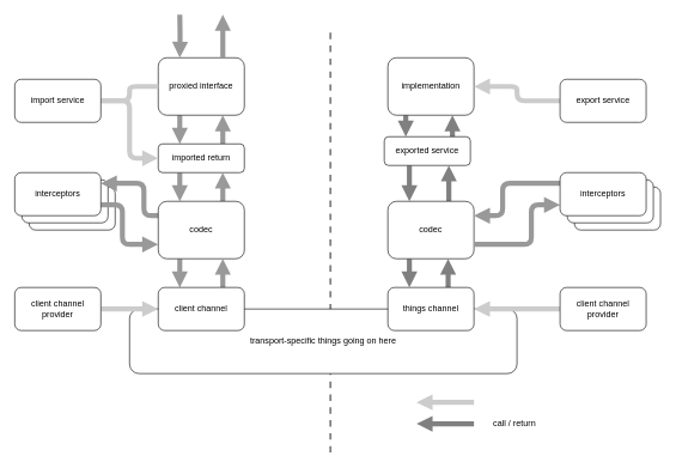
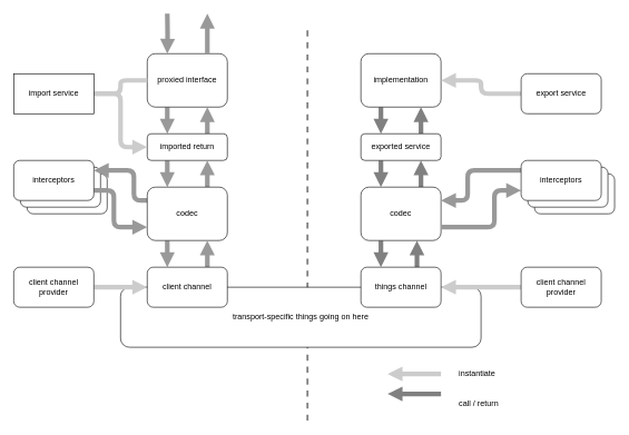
  <mxCell id="0" />
  <mxCell id="1" parent="0" />
  <mxCell id="2" value="" style="endArrow=none;dashed=1;html=1;strokeColor=#808080;strokeWidth=3;" edge="1" parent="1"><mxGeometry width="50" height="50" relative="1" as="geometry"><mxPoint x="460" y="630" as="sourcePoint" /><mxPoint x="460" y="40" as="targetPoint" /></mxGeometry></mxCell>
  <mxCell id="3" value="transport-specific things going on here" style="rounded=1;whiteSpace=wrap;html=1;" vertex="1" parent="1"><mxGeometry x="180" y="430" width="540" height="90" as="geometry" /></mxCell>
  <mxCell id="4" value="interceptors" style="rounded=1;whiteSpace=wrap;html=1;" vertex="1" parent="1"><mxGeometry x="40" y="260" width="120" height="60" as="geometry" /></mxCell>
  <mxCell id="5" value="interceptors" style="rounded=1;whiteSpace=wrap;html=1;" vertex="1" parent="1"><mxGeometry x="30" y="250" width="120" height="60" as="geometry" /></mxCell>
  <mxCell id="6" style="edgeStyle=orthogonalEdgeStyle;rounded=1;orthogonalLoop=1;jettySize=auto;html=1;exitX=0.25;exitY=1;exitDx=0;exitDy=0;entryX=0.25;entryY=0;entryDx=0;entryDy=0;endArrow=block;endFill=1;endSize=4;strokeColor=#999999;strokeWidth=7;" edge="1" parent="1" source="7" target="12"><mxGeometry relative="1" as="geometry" /></mxCell>
  <mxCell id="7" value="proxied interface" style="rounded=1;whiteSpace=wrap;html=1;" vertex="1" parent="1"><mxGeometry x="220" y="80" width="120" height="80" as="geometry" /></mxCell>
  <mxCell id="8" style="edgeStyle=elbowEdgeStyle;rounded=1;orthogonalLoop=1;jettySize=auto;html=1;entryX=0.25;entryY=0;entryDx=0;entryDy=0;endArrow=block;endFill=1;endSize=4;strokeColor=#808080;strokeWidth=7;" edge="1" parent="1" source="9" target="33"><mxGeometry relative="1" as="geometry" /></mxCell>
  <mxCell id="9" value="implementation" style="rounded=1;whiteSpace=wrap;html=1;" vertex="1" parent="1"><mxGeometry x="540" y="80" width="120" height="80" as="geometry" /></mxCell>
  <mxCell id="10" style="edgeStyle=orthogonalEdgeStyle;rounded=1;orthogonalLoop=1;jettySize=auto;html=1;entryX=0.75;entryY=1;entryDx=0;entryDy=0;endArrow=block;endFill=1;endSize=4;strokeColor=#999999;strokeWidth=7;exitX=0.75;exitY=0;exitDx=0;exitDy=0;" edge="1" parent="1" source="12" target="7"><mxGeometry relative="1" as="geometry" /></mxCell>
  <mxCell id="11" style="edgeStyle=orthogonalEdgeStyle;rounded=1;orthogonalLoop=1;jettySize=auto;html=1;entryX=0.25;entryY=0;entryDx=0;entryDy=0;endArrow=block;endFill=1;endSize=4;strokeColor=#999999;strokeWidth=7;exitX=0.25;exitY=1;exitDx=0;exitDy=0;" edge="1" parent="1" source="12" target="16"><mxGeometry relative="1" as="geometry" /></mxCell>
  <mxCell id="12" value="imported return" style="rounded=1;whiteSpace=wrap;html=1;" vertex="1" parent="1"><mxGeometry x="220" y="200" width="120" height="40" as="geometry" /></mxCell>
  <mxCell id="13" style="edgeStyle=elbowEdgeStyle;rounded=1;orthogonalLoop=1;jettySize=auto;html=1;entryX=1;entryY=0.25;entryDx=0;entryDy=0;strokeColor=#999999;strokeWidth=7;endSize=4;endArrow=block;endFill=1;exitX=0;exitY=0.25;exitDx=0;exitDy=0;" edge="1" parent="1" source="16" target="18"><mxGeometry relative="1" as="geometry"><Array as="points"><mxPoint x="200" y="270" /></Array></mxGeometry></mxCell>
  <mxCell id="14" style="edgeStyle=orthogonalEdgeStyle;rounded=1;orthogonalLoop=1;jettySize=auto;html=1;entryX=0.75;entryY=1;entryDx=0;entryDy=0;endArrow=block;endFill=1;endSize=4;strokeColor=#999999;strokeWidth=7;exitX=0.75;exitY=0;exitDx=0;exitDy=0;" edge="1" parent="1" source="16" target="12"><mxGeometry relative="1" as="geometry" /></mxCell>
  <mxCell id="15" style="edgeStyle=orthogonalEdgeStyle;rounded=1;orthogonalLoop=1;jettySize=auto;html=1;entryX=0.25;entryY=0;entryDx=0;entryDy=0;endArrow=block;endFill=1;endSize=4;strokeColor=#999999;strokeWidth=7;exitX=0.25;exitY=1;exitDx=0;exitDy=0;" edge="1" parent="1" source="16" target="22"><mxGeometry relative="1" as="geometry" /></mxCell>
  <mxCell id="16" value="codec" style="rounded=1;whiteSpace=wrap;html=1;" vertex="1" parent="1"><mxGeometry x="220" y="280" width="120" height="80" as="geometry" /></mxCell>
  <mxCell id="17" style="edgeStyle=orthogonalEdgeStyle;rounded=1;orthogonalLoop=1;jettySize=auto;html=1;entryX=0;entryY=0.75;entryDx=0;entryDy=0;endArrow=block;endFill=1;endSize=4;strokeColor=#999999;strokeWidth=7;exitX=1;exitY=0.75;exitDx=0;exitDy=0;" edge="1" parent="1" source="18" target="16"><mxGeometry relative="1" as="geometry"><Array as="points"><mxPoint x="170" y="285" /><mxPoint x="170" y="340" /></Array></mxGeometry></mxCell>
  <mxCell id="18" value="interceptors" style="rounded=1;whiteSpace=wrap;html=1;" vertex="1" parent="1"><mxGeometry x="20" y="240" width="120" height="60" as="geometry" /></mxCell>
  <mxCell id="19" style="edgeStyle=orthogonalEdgeStyle;rounded=1;orthogonalLoop=1;jettySize=auto;html=1;endArrow=block;endFill=1;endSize=4;strokeColor=#CCCCCC;strokeWidth=7;" edge="1" parent="1" source="20" target="22"><mxGeometry relative="1" as="geometry" /></mxCell>
  <mxCell id="20" value="client channel&lt;br&gt;provider" style="rounded=1;whiteSpace=wrap;html=1;" vertex="1" parent="1"><mxGeometry x="20" y="400" width="120" height="60" as="geometry" /></mxCell>
  <mxCell id="21" style="edgeStyle=orthogonalEdgeStyle;rounded=1;orthogonalLoop=1;jettySize=auto;html=1;entryX=0.75;entryY=1;entryDx=0;entryDy=0;endArrow=block;endFill=1;endSize=4;strokeColor=#999999;strokeWidth=7;exitX=0.75;exitY=0;exitDx=0;exitDy=0;" edge="1" parent="1" source="22" target="16"><mxGeometry relative="1" as="geometry" /></mxCell>
  <mxCell id="22" value="client channel" style="rounded=1;whiteSpace=wrap;html=1;" vertex="1" parent="1"><mxGeometry x="220" y="400" width="120" height="60" as="geometry" /></mxCell>
  <mxCell id="23" style="edgeStyle=elbowEdgeStyle;rounded=1;orthogonalLoop=1;jettySize=auto;html=1;entryX=0.7;entryY=1;entryDx=0;entryDy=0;entryPerimeter=0;endArrow=block;endFill=1;endSize=4;strokeColor=#808080;strokeWidth=7;" edge="1" parent="1" source="24" target="30"><mxGeometry relative="1" as="geometry" /></mxCell>
  <mxCell id="24" value="things channel" style="rounded=1;whiteSpace=wrap;html=1;" vertex="1" parent="1"><mxGeometry x="540" y="400" width="120" height="60" as="geometry" /></mxCell>
  <mxCell id="25" style="edgeStyle=elbowEdgeStyle;rounded=1;orthogonalLoop=1;jettySize=auto;html=1;endArrow=none;endFill=1;endSize=4;strokeColor=#CCCCCC;strokeWidth=7;" edge="1" parent="1" source="27" target="7"><mxGeometry relative="1" as="geometry" /></mxCell>
  <mxCell id="26" style="edgeStyle=elbowEdgeStyle;rounded=1;orthogonalLoop=1;jettySize=auto;html=1;endArrow=block;endFill=1;endSize=4;strokeColor=#CCCCCC;strokeWidth=7;" edge="1" parent="1" source="27" target="12"><mxGeometry relative="1" as="geometry" /></mxCell>
- <mxCell id="27" value="import service" style="rounded=1;whiteSpace=wrap;html=1;" vertex="1" parent="1"><mxGeometry x="20" y="110" width="120" height="60" as="geometry" /></mxCell>
+ <mxCell id="27" value="import service" style="whiteSpace=wrap;html=1;rounded=0;" vertex="1" parent="1"><mxGeometry x="20" y="110" width="120" height="60" as="geometry" /></mxCell>
  <mxCell id="28" style="edgeStyle=elbowEdgeStyle;rounded=1;orthogonalLoop=1;jettySize=auto;html=1;entryX=0.25;entryY=0;entryDx=0;entryDy=0;endArrow=block;endFill=1;endSize=4;strokeColor=#808080;strokeWidth=7;" edge="1" parent="1" source="30" target="24"><mxGeometry relative="1" as="geometry" /></mxCell>
  <mxCell id="29" style="edgeStyle=elbowEdgeStyle;rounded=1;orthogonalLoop=1;jettySize=auto;html=1;entryX=0.75;entryY=1;entryDx=0;entryDy=0;endArrow=block;endFill=1;endSize=4;strokeColor=#808080;strokeWidth=7;" edge="1" parent="1" source="30" target="33"><mxGeometry relative="1" as="geometry" /></mxCell>
  <mxCell id="30" value="codec" style="rounded=1;whiteSpace=wrap;html=1;" vertex="1" parent="1"><mxGeometry x="540" y="280" width="120" height="80" as="geometry" /></mxCell>
  <mxCell id="31" style="edgeStyle=elbowEdgeStyle;rounded=1;orthogonalLoop=1;jettySize=auto;html=1;entryX=0.25;entryY=0;entryDx=0;entryDy=0;endArrow=block;endFill=1;endSize=4;strokeColor=#808080;strokeWidth=7;" edge="1" parent="1" source="33" target="30"><mxGeometry relative="1" as="geometry" /></mxCell>
  <mxCell id="32" style="edgeStyle=elbowEdgeStyle;rounded=1;orthogonalLoop=1;jettySize=auto;html=1;entryX=0.75;entryY=1;entryDx=0;entryDy=0;endArrow=block;endFill=1;endSize=4;strokeColor=#808080;strokeWidth=7;" edge="1" parent="1" source="33" target="9"><mxGeometry relative="1" as="geometry" /></mxCell>
- <mxCell id="33" value="exported service" style="rounded=1;whiteSpace=wrap;html=1;" vertex="1" parent="1"><mxGeometry x="535" y="190" width="120" height="40" as="geometry" /></mxCell>
+ <mxCell id="33" value="exported service" style="rounded=1;whiteSpace=wrap;html=1;" vertex="1" parent="1"><mxGeometry x="540" y="200" width="120" height="40" as="geometry" /></mxCell>
  <mxCell id="34" style="edgeStyle=elbowEdgeStyle;rounded=1;orthogonalLoop=1;jettySize=auto;html=1;endArrow=block;endFill=1;endSize=4;strokeColor=#CCCCCC;strokeWidth=7;" edge="1" parent="1" source="35" target="9"><mxGeometry relative="1" as="geometry" /></mxCell>
  <mxCell id="35" value="export service" style="rounded=1;whiteSpace=wrap;html=1;" vertex="1" parent="1"><mxGeometry x="780" y="110" width="120" height="60" as="geometry" /></mxCell>
  <mxCell id="36" style="edgeStyle=elbowEdgeStyle;rounded=1;orthogonalLoop=1;jettySize=auto;html=1;endArrow=block;endFill=1;endSize=4;strokeColor=#CCCCCC;strokeWidth=7;" edge="1" parent="1" source="37" target="24"><mxGeometry relative="1" as="geometry" /></mxCell>
  <mxCell id="37" value="client channel&lt;br&gt;provider" style="rounded=1;whiteSpace=wrap;html=1;" vertex="1" parent="1"><mxGeometry x="780" y="400" width="120" height="60" as="geometry" /></mxCell>
  <mxCell id="38" value="interceptors" style="rounded=1;whiteSpace=wrap;html=1;" vertex="1" parent="1"><mxGeometry x="800" y="260" width="120" height="60" as="geometry" /></mxCell>
  <mxCell id="39" value="interceptors" style="rounded=1;whiteSpace=wrap;html=1;" vertex="1" parent="1"><mxGeometry x="790" y="250" width="120" height="60" as="geometry" /></mxCell>
  <mxCell id="40" style="edgeStyle=elbowEdgeStyle;rounded=1;orthogonalLoop=1;jettySize=auto;html=1;entryX=0;entryY=0.75;entryDx=0;entryDy=0;strokeColor=#999999;strokeWidth=7;endSize=4;endArrow=block;endFill=1;exitX=1;exitY=0.75;exitDx=0;exitDy=0;" edge="1" parent="1" target="42" source="30"><mxGeometry relative="1" as="geometry"><mxPoint x="980" y="300" as="sourcePoint" /><Array as="points"><mxPoint x="740" y="320" /></Array></mxGeometry></mxCell>
  <mxCell id="41" style="edgeStyle=elbowEdgeStyle;rounded=1;orthogonalLoop=1;jettySize=auto;html=1;endArrow=block;endFill=1;endSize=4;strokeColor=#999999;strokeWidth=7;exitX=0;exitY=0.25;exitDx=0;exitDy=0;entryX=1;entryY=0.25;entryDx=0;entryDy=0;" edge="1" parent="1" source="42" target="30"><mxGeometry relative="1" as="geometry"><mxPoint x="980" y="340" as="targetPoint" /><Array as="points"><mxPoint x="700" y="280" /></Array></mxGeometry></mxCell>
  <mxCell id="42" value="interceptors" style="rounded=1;whiteSpace=wrap;html=1;" vertex="1" parent="1"><mxGeometry x="780" y="240" width="120" height="60" as="geometry" /></mxCell>
  <mxCell id="43" style="edgeStyle=elbowEdgeStyle;rounded=1;orthogonalLoop=1;jettySize=auto;html=1;entryX=1;entryY=0.5;entryDx=0;entryDy=0;endArrow=block;endFill=1;endSize=4;strokeColor=#CCCCCC;strokeWidth=7;" edge="1" parent="1"><mxGeometry relative="1" as="geometry"><mxPoint x="660" y="560" as="sourcePoint" /><mxPoint x="580" y="560" as="targetPoint" /></mxGeometry></mxCell>
+ <mxCell id="44" value="instantiate" style="text;html=1;resizable=0;points=[];autosize=1;align=left;verticalAlign=top;spacingTop=-4;" vertex="1" parent="1"><mxGeometry x="685" y="550" width="70" height="20" as="geometry" /></mxCell>
  <mxCell id="45" style="edgeStyle=elbowEdgeStyle;rounded=1;orthogonalLoop=1;jettySize=auto;html=1;endArrow=block;endFill=1;endSize=4;strokeColor=#808080;strokeWidth=7;" edge="1" parent="1"><mxGeometry relative="1" as="geometry"><mxPoint x="660" y="590" as="sourcePoint" /><mxPoint x="580" y="590" as="targetPoint" /></mxGeometry></mxCell>
- <mxCell id="46" value="call / return" style="text;html=1;resizable=0;points=[];autosize=1;align=left;verticalAlign=top;spacingTop=-4;" vertex="1" parent="1"><mxGeometry x="685" y="580" width="70" height="20" as="geometry" /></mxCell>
+ <mxCell id="46" value="call / return" style="text;html=1;resizable=0;points=[];autosize=1;align=left;verticalAlign=top;spacingTop=-4;" vertex="1" parent="1"><mxGeometry x="685" y="595" width="70" height="20" as="geometry" /></mxCell>
  <mxCell id="47" style="edgeStyle=orthogonalEdgeStyle;rounded=1;orthogonalLoop=1;jettySize=auto;html=1;entryX=0.25;entryY=0;entryDx=0;entryDy=0;endArrow=block;endFill=1;endSize=4;strokeColor=#999999;strokeWidth=7;" edge="1" parent="1" target="7"><mxGeometry relative="1" as="geometry"><mxPoint x="250" y="20" as="sourcePoint" /><mxPoint x="260" y="210" as="targetPoint" /></mxGeometry></mxCell>
  <mxCell id="48" style="edgeStyle=orthogonalEdgeStyle;rounded=1;orthogonalLoop=1;jettySize=auto;html=1;endArrow=block;endFill=1;endSize=4;strokeColor=#999999;strokeWidth=7;exitX=0.75;exitY=0;exitDx=0;exitDy=0;" edge="1" parent="1" source="7"><mxGeometry relative="1" as="geometry"><mxPoint x="260" y="30" as="sourcePoint" /><mxPoint x="310" y="20" as="targetPoint" /></mxGeometry></mxCell>
